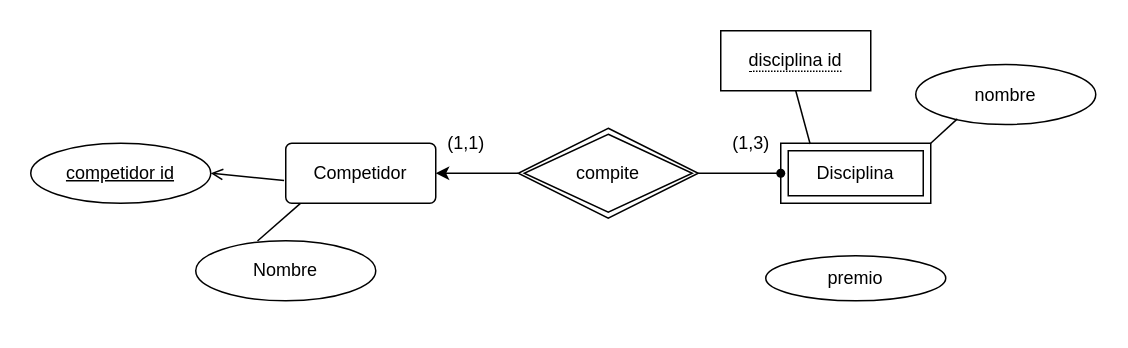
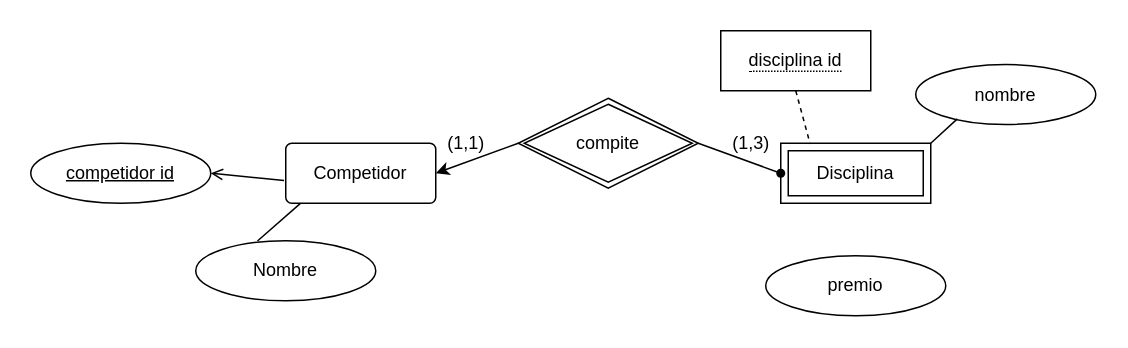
  <mxCell id="0" />
  <mxCell id="1" parent="0" />
  <mxCell id="2" value="&lt;u&gt;competidor id&lt;/u&gt;" style="ellipse;whiteSpace=wrap;html=1;" vertex="1" parent="1"><mxGeometry x="20" y="95" width="120" height="40" as="geometry" /></mxCell>
  <mxCell id="3" value="Nombre" style="ellipse;whiteSpace=wrap;html=1;" vertex="1" parent="1"><mxGeometry x="130" y="160" width="120" height="40" as="geometry" /></mxCell>
  <mxCell id="4" style="edgeStyle=none;rounded=0;orthogonalLoop=1;jettySize=auto;html=1;exitX=0;exitY=0.5;exitDx=0;exitDy=0;entryX=1;entryY=0.5;entryDx=0;entryDy=0;" edge="1" parent="1" source="5" target="6"><mxGeometry relative="1" as="geometry" /></mxCell>
- <mxCell id="5" value="compite" style="shape=rhombus;double=1;perimeter=rhombusPerimeter;whiteSpace=wrap;html=1;align=center;" vertex="1" parent="1"><mxGeometry x="345" y="85" width="120" height="60" as="geometry" /></mxCell>
+ <mxCell id="5" value="compite" style="shape=rhombus;double=1;perimeter=rhombusPerimeter;whiteSpace=wrap;html=1;align=center;" vertex="1" parent="1"><mxGeometry x="345" y="65" width="120" height="60" as="geometry" /></mxCell>
  <mxCell id="6" value="Competidor" style="rounded=1;arcSize=10;whiteSpace=wrap;html=1;align=center;" vertex="1" parent="1"><mxGeometry x="190" y="95" width="100" height="40" as="geometry" /></mxCell>
  <mxCell id="7" value="Disciplina" style="shape=ext;margin=3;double=1;whiteSpace=wrap;html=1;align=center;" vertex="1" parent="1"><mxGeometry x="520" y="95" width="100" height="40" as="geometry" /></mxCell>
  <mxCell id="8" value="&lt;span style=&quot;border-bottom: 1px dotted&quot;&gt;disciplina id&lt;/span&gt;" style="whiteSpace=wrap;html=1;align=center;rounded=0;" vertex="1" parent="1"><mxGeometry x="480" y="20" width="100" height="40" as="geometry" /></mxCell>
  <mxCell id="9" value="nombre" style="ellipse;whiteSpace=wrap;html=1;" vertex="1" parent="1"><mxGeometry x="610" y="42.5" width="120" height="40" as="geometry" /></mxCell>
  <mxCell id="10" value="" style="endArrow=none;html=1;startArrow=none;rounded=0;entryX=1;entryY=0.5;entryDx=0;entryDy=0;exitX=0;exitY=0.5;exitDx=0;exitDy=0;" edge="1" parent="1" source="7" target="5"><mxGeometry width="50" height="50" relative="1" as="geometry"><mxPoint x="540" y="90" as="sourcePoint" /><mxPoint x="470" y="125" as="targetPoint" /></mxGeometry></mxCell>
  <mxCell id="11" value="" style="shape=waypoint;sketch=0;fillStyle=solid;size=6;pointerEvents=1;points=[];fillColor=none;resizable=0;rotatable=0;perimeter=centerPerimeter;snapToPoint=1;shadow=0;" vertex="1" parent="1"><mxGeometry x="500" y="95" width="40" height="40" as="geometry" /></mxCell>
- <mxCell id="12" value="premio" style="ellipse;whiteSpace=wrap;html=1;" vertex="1" parent="1"><mxGeometry x="510" y="170" width="120" height="30" as="geometry" /></mxCell>
+ <mxCell id="12" value="premio" style="ellipse;whiteSpace=wrap;html=1;" vertex="1" parent="1"><mxGeometry x="510" y="170" width="120" height="40" as="geometry" /></mxCell>
  <mxCell id="13" value="" style="endArrow=open;html=1;startArrow=none;rounded=0;entryX=1;entryY=0.5;entryDx=0;entryDy=0;exitX=-0.011;exitY=0.622;exitDx=0;exitDy=0;exitPerimeter=0;" edge="1" parent="1" source="6" target="2"><mxGeometry width="50" height="50" relative="1" as="geometry"><mxPoint x="230" y="85" as="sourcePoint" /><mxPoint x="160" y="120" as="targetPoint" /></mxGeometry></mxCell>
  <mxCell id="14" value="" style="endArrow=none;html=1;startArrow=none;rounded=0;entryX=0.343;entryY=0.004;entryDx=0;entryDy=0;exitX=0.098;exitY=1.003;exitDx=0;exitDy=0;exitPerimeter=0;entryPerimeter=0;" edge="1" parent="1" source="6" target="3"><mxGeometry width="50" height="50" relative="1" as="geometry"><mxPoint x="198.9" y="139.88" as="sourcePoint" /><mxPoint x="150" y="135" as="targetPoint" /></mxGeometry></mxCell>
  <mxCell id="15" value="(1,1)" style="text;html=1;align=center;verticalAlign=middle;resizable=0;points=[];autosize=1;strokeColor=none;fillColor=none;" vertex="1" parent="1"><mxGeometry x="290" y="85" width="40" height="20" as="geometry" /></mxCell>
  <mxCell id="16" value="(1,3)" style="text;html=1;align=center;verticalAlign=middle;resizable=0;points=[];autosize=1;strokeColor=none;fillColor=none;" vertex="1" parent="1"><mxGeometry x="480" y="85" width="40" height="20" as="geometry" /></mxCell>
- <mxCell id="17" value="" style="endArrow=none;html=1;startArrow=none;rounded=0;exitX=0.5;exitY=1;exitDx=0;exitDy=0;entryX=0.196;entryY=0.012;entryDx=0;entryDy=0;entryPerimeter=0;" edge="1" parent="1" source="8" target="7"><mxGeometry width="50" height="50" relative="1" as="geometry"><mxPoint x="600" y="60" as="sourcePoint" /><mxPoint x="550" y="90" as="targetPoint" /></mxGeometry></mxCell>
+ <mxCell id="17" value="" style="endArrow=none;html=1;startArrow=none;rounded=0;exitX=0.5;exitY=1;exitDx=0;exitDy=0;entryX=0.196;entryY=0.012;entryDx=0;entryDy=0;entryPerimeter=0;dashed=1;" edge="1" parent="1" source="8" target="7"><mxGeometry width="50" height="50" relative="1" as="geometry"><mxPoint x="600" y="60" as="sourcePoint" /><mxPoint x="550" y="90" as="targetPoint" /></mxGeometry></mxCell>
  <mxCell id="18" value="" style="endArrow=none;html=1;startArrow=none;rounded=0;exitX=0.231;exitY=0.907;exitDx=0;exitDy=0;entryX=1;entryY=0;entryDx=0;entryDy=0;exitPerimeter=0;" edge="1" parent="1" source="9" target="7"><mxGeometry width="50" height="50" relative="1" as="geometry"><mxPoint x="640" y="80" as="sourcePoint" /><mxPoint x="649.6" y="115.48" as="targetPoint" /></mxGeometry></mxCell>
